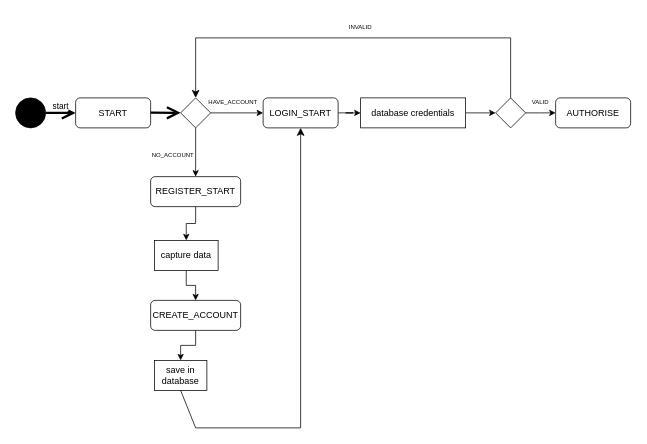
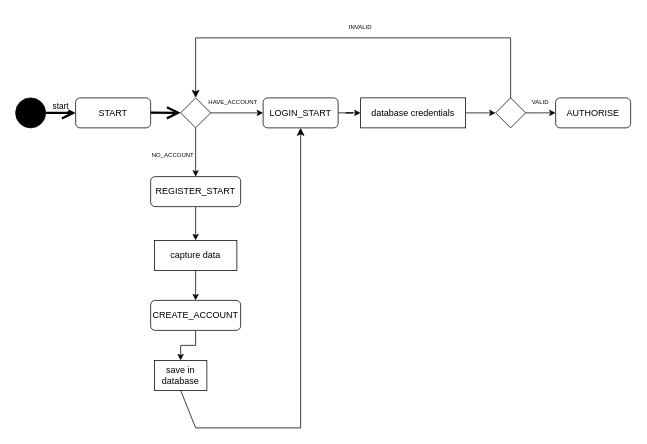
  <mxCell id="0" />
  <mxCell id="1" parent="0" />
  <mxCell id="2" value="" style="shape=ellipse;html=1;fillColor=strokeColor;fontSize=18;fontColor=#ffffff;" vertex="1" parent="1"><mxGeometry x="20" y="130" width="40" height="40" as="geometry" /></mxCell>
  <mxCell id="3" value="START" style="shape=rect;rounded=1;html=1;whiteSpace=wrap;align=center;" vertex="1" parent="1"><mxGeometry x="100" y="130" width="100" height="40" as="geometry" /></mxCell>
  <mxCell id="4" value="start" style="edgeStyle=none;html=1;endArrow=open;endSize=12;strokeWidth=3;verticalAlign=bottom;rounded=0;exitX=1;exitY=0.5;exitDx=0;exitDy=0;" edge="1" parent="1" source="2"><mxGeometry width="160" relative="1" as="geometry"><mxPoint x="300" y="160" as="sourcePoint" /><mxPoint x="100" y="150" as="targetPoint" /></mxGeometry></mxCell>
  <mxCell id="5" value="" style="edgeStyle=orthogonalEdgeStyle;rounded=0;orthogonalLoop=1;jettySize=auto;html=1;" edge="1" parent="1" source="7" target="10"><mxGeometry relative="1" as="geometry" /></mxCell>
  <mxCell id="6" value="" style="edgeStyle=orthogonalEdgeStyle;rounded=0;orthogonalLoop=1;jettySize=auto;html=1;" edge="1" parent="1" source="7" target="13"><mxGeometry relative="1" as="geometry" /></mxCell>
  <mxCell id="7" value="" style="shape=rhombus;html=1;labelPosition=right;align=left;verticalAlign=middle" vertex="1" parent="1"><mxGeometry x="240" y="130" width="40" height="40" as="geometry" /></mxCell>
  <mxCell id="8" value="" style="edgeStyle=none;html=1;endArrow=open;endSize=12;strokeWidth=3;verticalAlign=bottom;rounded=0;entryX=0;entryY=0.5;entryDx=0;entryDy=0;" edge="1" parent="1" target="7"><mxGeometry width="160" relative="1" as="geometry"><mxPoint x="200" y="149.66" as="sourcePoint" /><mxPoint x="360" y="149.66" as="targetPoint" /></mxGeometry></mxCell>
  <mxCell id="9" value="" style="edgeStyle=orthogonalEdgeStyle;rounded=0;orthogonalLoop=1;jettySize=auto;html=1;" edge="1" parent="1" source="10" target="16"><mxGeometry relative="1" as="geometry" /></mxCell>
  <mxCell id="10" value="LOGIN_START" style="shape=rect;rounded=1;html=1;whiteSpace=wrap;align=center;" vertex="1" parent="1"><mxGeometry x="350" y="130" width="100" height="40" as="geometry" /></mxCell>
  <mxCell id="11" value="&lt;font style=&quot;font-size: 8px;&quot;&gt;HAVE_ACCOUNT&lt;/font&gt;" style="text;html=1;strokeColor=none;fillColor=none;align=center;verticalAlign=middle;whiteSpace=wrap;rounded=0;" vertex="1" parent="1"><mxGeometry x="280" y="120" width="60" height="30" as="geometry" /></mxCell>
  <mxCell id="12" value="" style="edgeStyle=orthogonalEdgeStyle;rounded=0;orthogonalLoop=1;jettySize=auto;html=1;" edge="1" parent="1" source="13" target="27"><mxGeometry relative="1" as="geometry" /></mxCell>
  <mxCell id="13" value="REGISTER_START" style="shape=rect;rounded=1;html=1;whiteSpace=wrap;align=center;" vertex="1" parent="1"><mxGeometry x="200" y="235" width="120" height="40" as="geometry" /></mxCell>
  <mxCell id="14" value="&lt;font style=&quot;font-size: 8px;&quot;&gt;NO_ACCOUNT&lt;/font&gt;" style="text;html=1;strokeColor=none;fillColor=none;align=center;verticalAlign=middle;whiteSpace=wrap;rounded=0;" vertex="1" parent="1"><mxGeometry x="200" y="190" width="60" height="30" as="geometry" /></mxCell>
  <mxCell id="15" value="" style="edgeStyle=orthogonalEdgeStyle;rounded=0;orthogonalLoop=1;jettySize=auto;html=1;" edge="1" parent="1" source="16" target="18"><mxGeometry relative="1" as="geometry" /></mxCell>
  <mxCell id="16" value="database credentials" style="shape=rect;html=1;whiteSpace=wrap;align=center;" vertex="1" parent="1"><mxGeometry x="480" y="130" width="140" height="40" as="geometry" /></mxCell>
  <mxCell id="17" value="" style="edgeStyle=orthogonalEdgeStyle;rounded=0;orthogonalLoop=1;jettySize=auto;html=1;" edge="1" parent="1" source="18"><mxGeometry relative="1" as="geometry"><mxPoint x="740" y="150" as="targetPoint" /></mxGeometry></mxCell>
  <mxCell id="18" value="" style="shape=rhombus;html=1;labelPosition=right;align=left;verticalAlign=middle" vertex="1" parent="1"><mxGeometry x="660" y="130" width="40" height="40" as="geometry" /></mxCell>
  <mxCell id="19" value="&lt;font style=&quot;font-size: 8px;&quot;&gt;&lt;br&gt;&lt;/font&gt;" style="text;html=1;strokeColor=none;fillColor=none;align=center;verticalAlign=middle;whiteSpace=wrap;rounded=0;" vertex="1" parent="1"><mxGeometry x="610" y="110" width="60" height="30" as="geometry" /></mxCell>
  <mxCell id="20" value="" style="endArrow=none;html=1;rounded=0;exitX=0.5;exitY=0;exitDx=0;exitDy=0;" edge="1" parent="1" source="18"><mxGeometry width="50" height="50" relative="1" as="geometry"><mxPoint x="520" y="230" as="sourcePoint" /><mxPoint x="680" y="50" as="targetPoint" /></mxGeometry></mxCell>
  <mxCell id="21" value="" style="endArrow=none;html=1;rounded=0;" edge="1" parent="1"><mxGeometry width="50" height="50" relative="1" as="geometry"><mxPoint x="260" y="50" as="sourcePoint" /><mxPoint x="680" y="50" as="targetPoint" /></mxGeometry></mxCell>
  <mxCell id="22" value="" style="edgeStyle=segmentEdgeStyle;endArrow=classic;html=1;curved=0;rounded=0;endSize=8;startSize=8;entryX=0.5;entryY=0;entryDx=0;entryDy=0;" edge="1" parent="1" target="7"><mxGeometry width="50" height="50" relative="1" as="geometry"><mxPoint x="260" y="50" as="sourcePoint" /><mxPoint x="570" y="180" as="targetPoint" /></mxGeometry></mxCell>
  <mxCell id="23" value="&lt;font style=&quot;font-size: 8px;&quot;&gt;INVALID&lt;/font&gt;" style="text;html=1;strokeColor=none;fillColor=none;align=center;verticalAlign=middle;whiteSpace=wrap;rounded=0;" vertex="1" parent="1"><mxGeometry x="450" y="20" width="60" height="30" as="geometry" /></mxCell>
  <mxCell id="24" value="AUTHORISE" style="shape=rect;rounded=1;html=1;whiteSpace=wrap;align=center;" vertex="1" parent="1"><mxGeometry x="740" y="130" width="100" height="40" as="geometry" /></mxCell>
  <mxCell id="25" value="&lt;font style=&quot;font-size: 8px;&quot;&gt;VALID&lt;/font&gt;" style="text;html=1;strokeColor=none;fillColor=none;align=center;verticalAlign=middle;whiteSpace=wrap;rounded=0;" vertex="1" parent="1"><mxGeometry x="690" y="120" width="60" height="30" as="geometry" /></mxCell>
  <mxCell id="26" value="" style="edgeStyle=orthogonalEdgeStyle;rounded=0;orthogonalLoop=1;jettySize=auto;html=1;" edge="1" parent="1" source="27" target="29"><mxGeometry relative="1" as="geometry" /></mxCell>
- <mxCell id="27" value="capture data" style="shape=rect;html=1;whiteSpace=wrap;align=center;" vertex="1" parent="1"><mxGeometry x="205" y="320" width="85" height="40" as="geometry" /></mxCell>
+ <mxCell id="27" value="capture data" style="shape=rect;html=1;whiteSpace=wrap;align=center;" vertex="1" parent="1"><mxGeometry x="205" y="320" width="110" height="40" as="geometry" /></mxCell>
  <mxCell id="28" value="" style="edgeStyle=orthogonalEdgeStyle;rounded=0;orthogonalLoop=1;jettySize=auto;html=1;" edge="1" parent="1" source="29" target="30"><mxGeometry relative="1" as="geometry" /></mxCell>
  <mxCell id="29" value="CREATE_ACCOUNT" style="shape=rect;rounded=1;html=1;whiteSpace=wrap;align=center;" vertex="1" parent="1"><mxGeometry x="200" y="400" width="120" height="40" as="geometry" /></mxCell>
  <mxCell id="30" value="save in database" style="shape=rect;html=1;whiteSpace=wrap;align=center;" vertex="1" parent="1"><mxGeometry x="205" y="480" width="70" height="40" as="geometry" /></mxCell>
  <mxCell id="31" value="" style="endArrow=none;html=1;rounded=0;exitX=0.5;exitY=1;exitDx=0;exitDy=0;" edge="1" parent="1" source="30"><mxGeometry width="50" height="50" relative="1" as="geometry"><mxPoint x="690" y="140" as="sourcePoint" /><mxPoint x="260" y="570" as="targetPoint" /></mxGeometry></mxCell>
  <mxCell id="32" value="" style="endArrow=none;html=1;rounded=0;" edge="1" parent="1"><mxGeometry width="50" height="50" relative="1" as="geometry"><mxPoint x="400" y="570" as="sourcePoint" /><mxPoint x="260" y="570" as="targetPoint" /></mxGeometry></mxCell>
  <mxCell id="33" value="" style="edgeStyle=segmentEdgeStyle;endArrow=classic;html=1;curved=0;rounded=0;endSize=8;startSize=8;entryX=0.5;entryY=1;entryDx=0;entryDy=0;" edge="1" parent="1" target="10"><mxGeometry width="50" height="50" relative="1" as="geometry"><mxPoint x="400" y="570" as="sourcePoint" /><mxPoint x="270" y="140" as="targetPoint" /></mxGeometry></mxCell>
